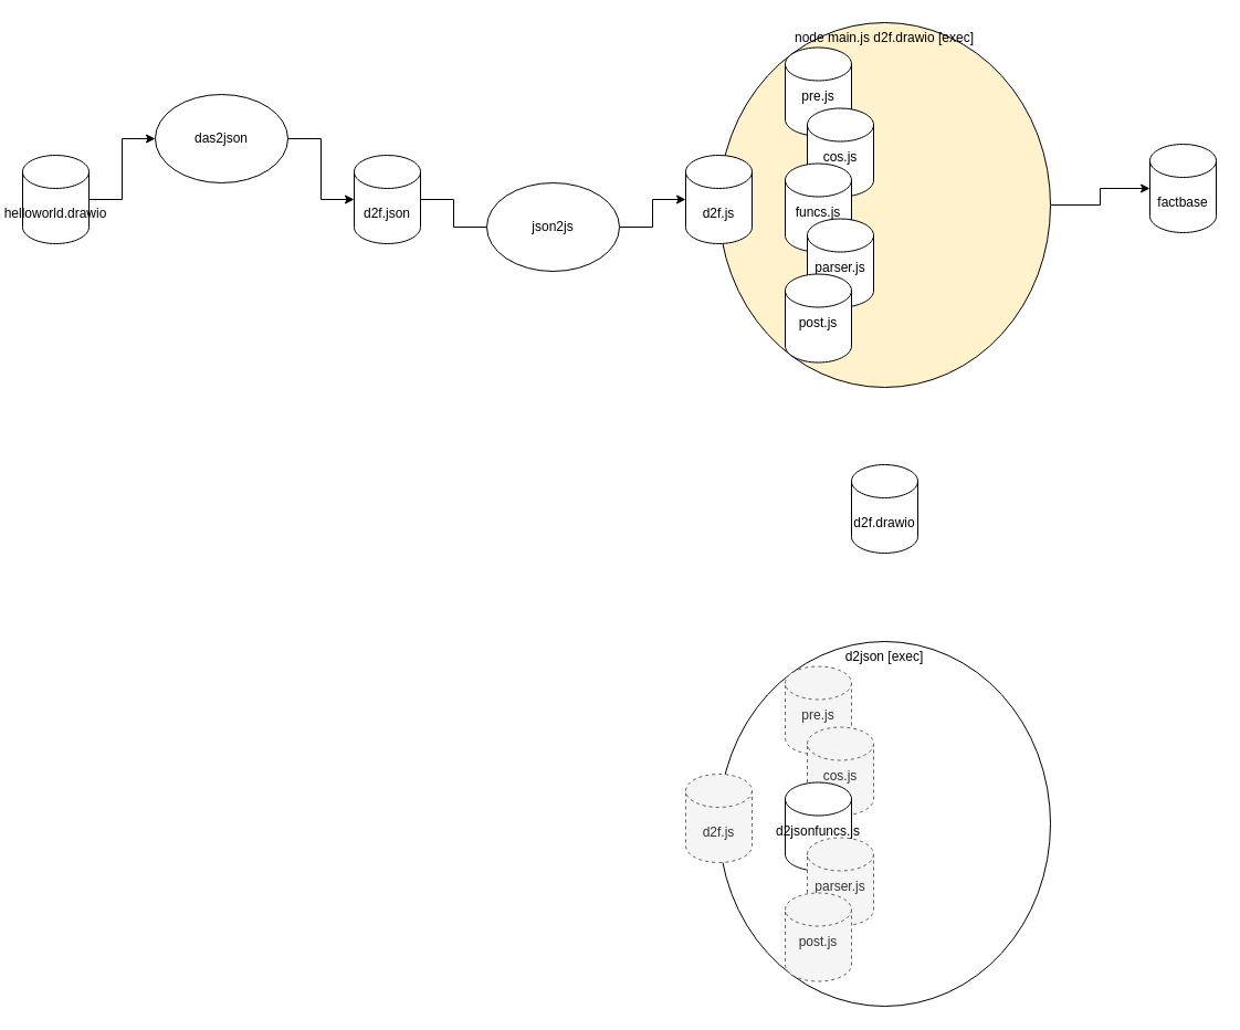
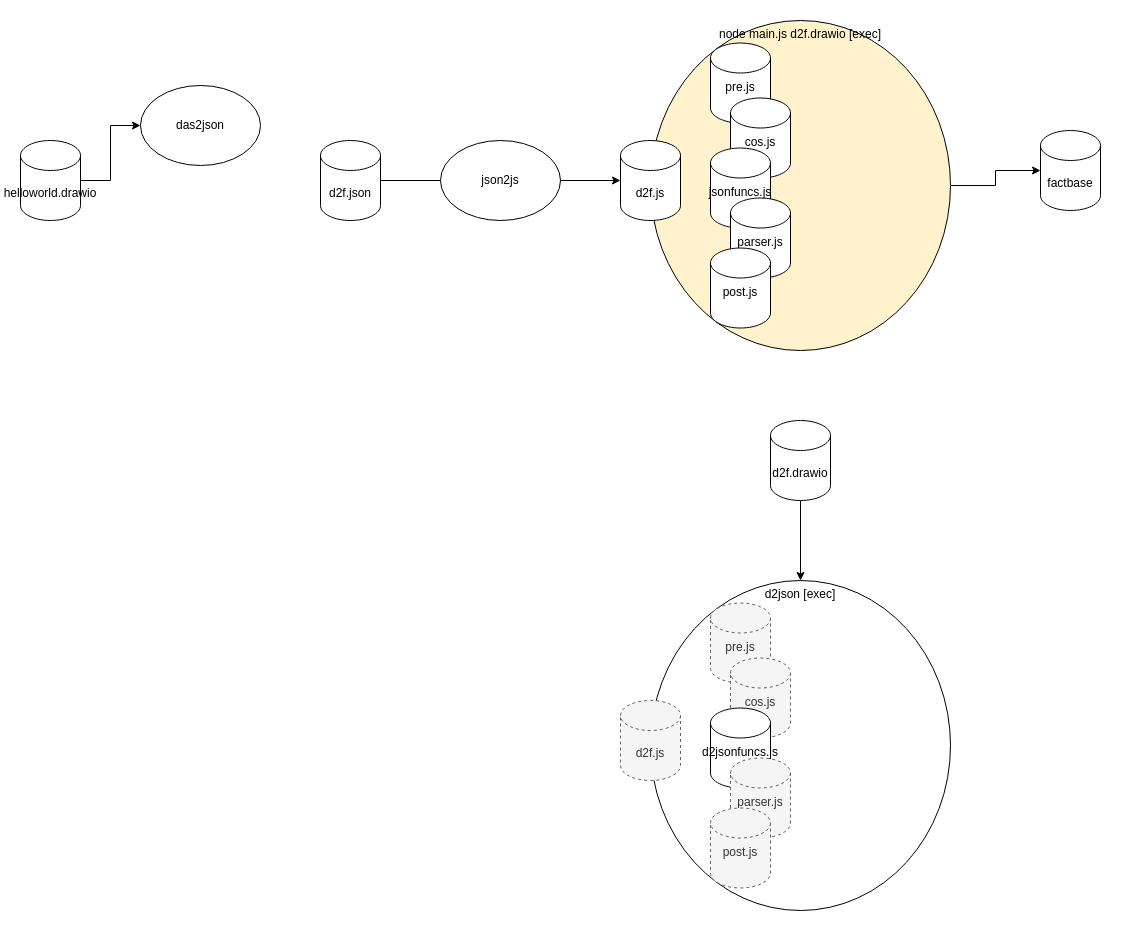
  <mxCell id="0" />
  <mxCell id="1" parent="0" />
  <mxCell id="2" style="edgeStyle=orthogonalEdgeStyle;rounded=0;orthogonalLoop=1;jettySize=auto;html=1;exitX=1;exitY=0.5;exitDx=0;exitDy=0;entryX=0;entryY=0.5;entryDx=0;entryDy=0;entryPerimeter=0;" edge="1" parent="1" source="3" target="20"><mxGeometry relative="1" as="geometry" /></mxCell>
  <mxCell id="3" value="node main.js d2f.drawio [exec]" style="ellipse;whiteSpace=wrap;html=1;verticalAlign=top;fillColor=#fff2cc;" vertex="1" parent="1"><mxGeometry x="650" y="20" width="300" height="330" as="geometry" /></mxCell>
  <mxCell id="4" style="edgeStyle=orthogonalEdgeStyle;rounded=0;orthogonalLoop=1;jettySize=auto;html=1;exitX=1;exitY=0.5;exitDx=0;exitDy=0;exitPerimeter=0;" edge="1" parent="1" source="5" target="7"><mxGeometry relative="1" as="geometry" /></mxCell>
  <mxCell id="5" value="helloworld.drawio" style="shape=cylinder3;whiteSpace=wrap;html=1;boundedLbl=1;backgroundOutline=1;size=15;" vertex="1" parent="1"><mxGeometry x="20" y="140" width="60" height="80" as="geometry" /></mxCell>
- <mxCell id="6" style="edgeStyle=orthogonalEdgeStyle;rounded=0;orthogonalLoop=1;jettySize=auto;html=1;exitX=1;exitY=0.5;exitDx=0;exitDy=0;" edge="1" parent="1" source="7" target="9"><mxGeometry relative="1" as="geometry" /></mxCell>
  <mxCell id="7" value="das2json" style="ellipse;whiteSpace=wrap;html=1;" vertex="1" parent="1"><mxGeometry x="140" y="85" width="120" height="80" as="geometry" /></mxCell>
  <mxCell id="8" style="edgeStyle=orthogonalEdgeStyle;rounded=0;orthogonalLoop=1;jettySize=auto;html=1;exitX=1;exitY=0.5;exitDx=0;exitDy=0;exitPerimeter=0;endArrow=none;" edge="1" parent="1" source="9" target="11"><mxGeometry relative="1" as="geometry" /></mxCell>
  <mxCell id="9" value="d2f.json" style="shape=cylinder3;whiteSpace=wrap;html=1;boundedLbl=1;backgroundOutline=1;size=15;" vertex="1" parent="1"><mxGeometry x="320" y="140" width="60" height="80" as="geometry" /></mxCell>
  <mxCell id="10" style="edgeStyle=orthogonalEdgeStyle;rounded=0;orthogonalLoop=1;jettySize=auto;html=1;exitX=1;exitY=0.5;exitDx=0;exitDy=0;" edge="1" parent="1" source="11" target="12"><mxGeometry relative="1" as="geometry" /></mxCell>
- <mxCell id="11" value="json2js" style="ellipse;whiteSpace=wrap;html=1;" vertex="1" parent="1"><mxGeometry x="440" y="165" width="120" height="80" as="geometry" /></mxCell>
+ <mxCell id="11" value="json2js" style="ellipse;whiteSpace=wrap;html=1;" vertex="1" parent="1"><mxGeometry x="440" y="140" width="120" height="80" as="geometry" /></mxCell>
  <mxCell id="12" value="d2f.js" style="shape=cylinder3;whiteSpace=wrap;html=1;boundedLbl=1;backgroundOutline=1;size=15;" vertex="1" parent="1"><mxGeometry x="620" y="140" width="60" height="80" as="geometry" /></mxCell>
  <mxCell id="13" value="pre.js" style="shape=cylinder3;whiteSpace=wrap;html=1;boundedLbl=1;backgroundOutline=1;size=15;verticalAlign=top;" vertex="1" parent="1"><mxGeometry x="710" y="42.5" width="60" height="80" as="geometry" /></mxCell>
  <mxCell id="14" value="cos.js" style="shape=cylinder3;whiteSpace=wrap;html=1;boundedLbl=1;backgroundOutline=1;size=15;verticalAlign=top;" vertex="1" parent="1"><mxGeometry x="730" y="97.5" width="60" height="80" as="geometry" /></mxCell>
- <mxCell id="15" value="funcs.js" style="shape=cylinder3;whiteSpace=wrap;html=1;boundedLbl=1;backgroundOutline=1;size=15;verticalAlign=top;" vertex="1" parent="1"><mxGeometry x="710" y="147.5" width="60" height="80" as="geometry" /></mxCell>
+ <mxCell id="15" value="jsonfuncs.js" style="shape=cylinder3;whiteSpace=wrap;html=1;boundedLbl=1;backgroundOutline=1;size=15;verticalAlign=top;" vertex="1" parent="1"><mxGeometry x="710" y="147.5" width="60" height="80" as="geometry" /></mxCell>
  <mxCell id="16" value="parser.js" style="shape=cylinder3;whiteSpace=wrap;html=1;boundedLbl=1;backgroundOutline=1;size=15;verticalAlign=top;" vertex="1" parent="1"><mxGeometry x="730" y="197.5" width="60" height="80" as="geometry" /></mxCell>
  <mxCell id="17" value="post.js" style="shape=cylinder3;whiteSpace=wrap;html=1;boundedLbl=1;backgroundOutline=1;size=15;verticalAlign=top;" vertex="1" parent="1"><mxGeometry x="710" y="247.5" width="60" height="80" as="geometry" /></mxCell>
+ <mxCell id="18" style="edgeStyle=orthogonalEdgeStyle;rounded=0;orthogonalLoop=1;jettySize=auto;html=1;exitX=0.5;exitY=1;exitDx=0;exitDy=0;exitPerimeter=0;entryX=0.5;entryY=0;entryDx=0;entryDy=0;" edge="1" parent="1" source="19" target="21"><mxGeometry relative="1" as="geometry" /></mxCell>
  <mxCell id="19" value="d2f.drawio" style="shape=cylinder3;whiteSpace=wrap;html=1;boundedLbl=1;backgroundOutline=1;size=15;" vertex="1" parent="1"><mxGeometry x="770" y="420" width="60" height="80" as="geometry" /></mxCell>
  <mxCell id="20" value="factbase" style="shape=cylinder3;whiteSpace=wrap;html=1;boundedLbl=1;backgroundOutline=1;size=15;" vertex="1" parent="1"><mxGeometry x="1040" y="130" width="60" height="80" as="geometry" /></mxCell>
  <mxCell id="21" value="d2json [exec]" style="ellipse;whiteSpace=wrap;html=1;verticalAlign=top;" vertex="1" parent="1"><mxGeometry x="650" y="580" width="300" height="330" as="geometry" /></mxCell>
  <mxCell id="22" value="d2f.js" style="shape=cylinder3;whiteSpace=wrap;html=1;boundedLbl=1;backgroundOutline=1;size=15;dashed=1;fillColor=#f5f5f5;strokeColor=#666666;fontColor=#333333;" vertex="1" parent="1"><mxGeometry x="620" y="700" width="60" height="80" as="geometry" /></mxCell>
  <mxCell id="23" value="pre.js" style="shape=cylinder3;whiteSpace=wrap;html=1;boundedLbl=1;backgroundOutline=1;size=15;verticalAlign=top;fillColor=#f5f5f5;strokeColor=#666666;fontColor=#333333;dashed=1;" vertex="1" parent="1"><mxGeometry x="710" y="602.5" width="60" height="80" as="geometry" /></mxCell>
  <mxCell id="24" value="cos.js" style="shape=cylinder3;whiteSpace=wrap;html=1;boundedLbl=1;backgroundOutline=1;size=15;verticalAlign=top;fillColor=#f5f5f5;strokeColor=#666666;fontColor=#333333;dashed=1;" vertex="1" parent="1"><mxGeometry x="730" y="657.5" width="60" height="80" as="geometry" /></mxCell>
  <mxCell id="25" value="d2jsonfuncs.js" style="shape=cylinder3;whiteSpace=wrap;html=1;boundedLbl=1;backgroundOutline=1;size=15;verticalAlign=top;" vertex="1" parent="1"><mxGeometry x="710" y="707.5" width="60" height="80" as="geometry" /></mxCell>
  <mxCell id="26" value="parser.js" style="shape=cylinder3;whiteSpace=wrap;html=1;boundedLbl=1;backgroundOutline=1;size=15;verticalAlign=top;fillColor=#f5f5f5;strokeColor=#666666;fontColor=#333333;dashed=1;" vertex="1" parent="1"><mxGeometry x="730" y="757.5" width="60" height="80" as="geometry" /></mxCell>
  <mxCell id="27" value="post.js" style="shape=cylinder3;whiteSpace=wrap;html=1;boundedLbl=1;backgroundOutline=1;size=15;verticalAlign=top;fillColor=#f5f5f5;strokeColor=#666666;fontColor=#333333;dashed=1;" vertex="1" parent="1"><mxGeometry x="710" y="807.5" width="60" height="80" as="geometry" /></mxCell>
